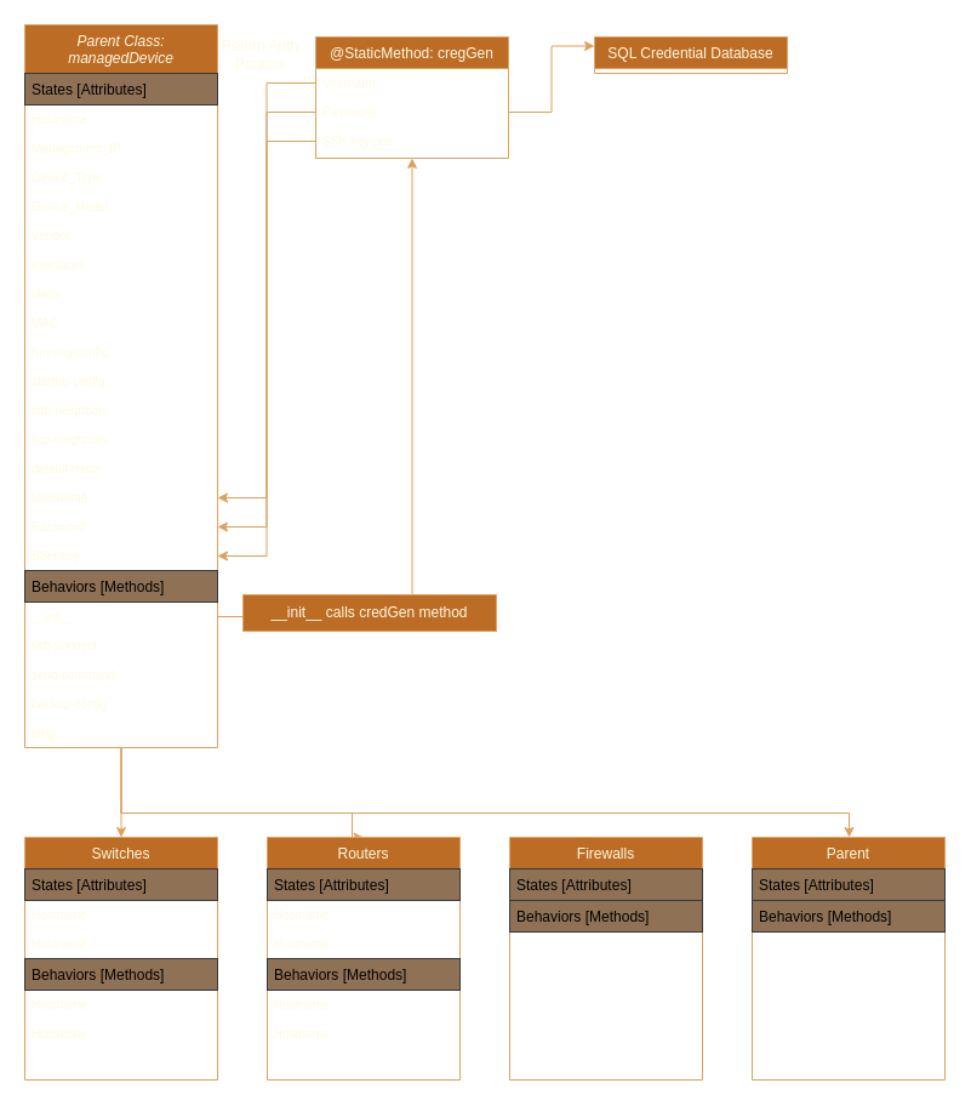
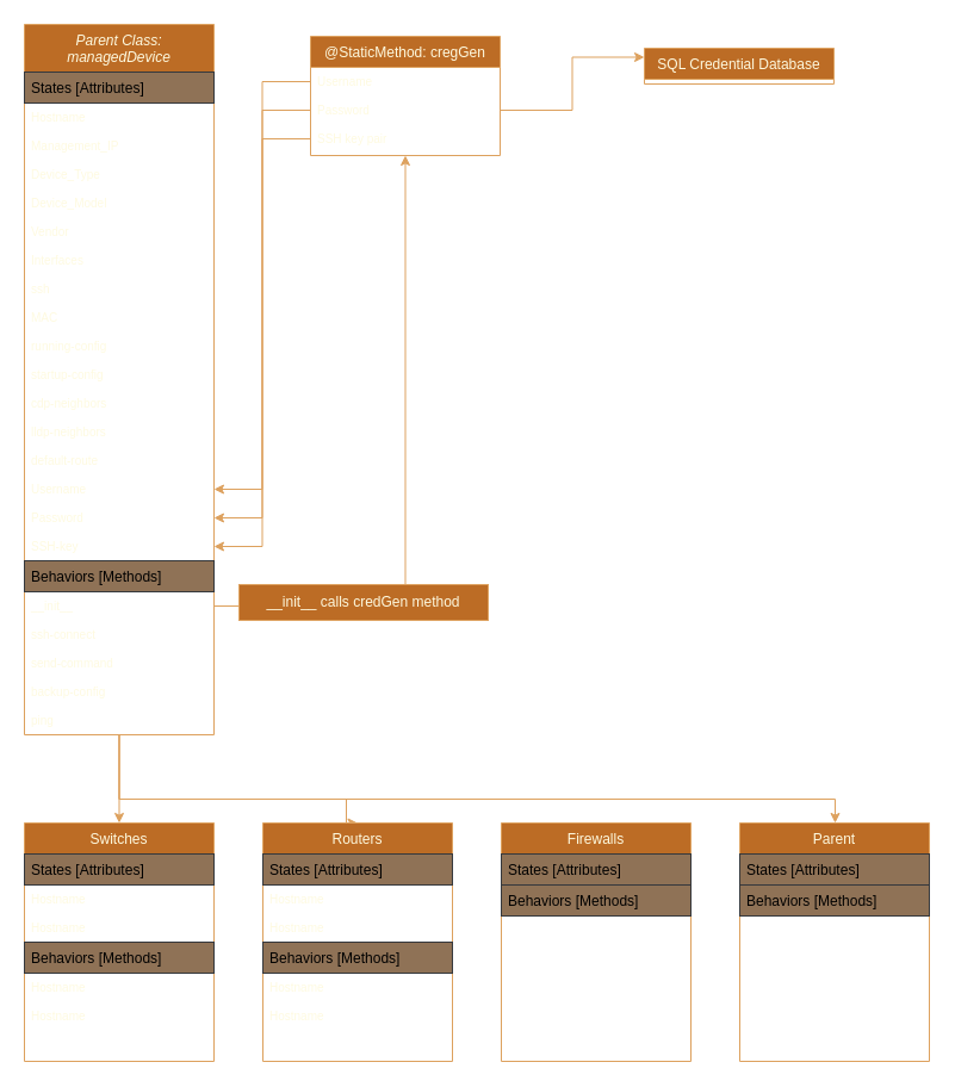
  <mxCell id="0" />
  <mxCell id="1" parent="0" />
  <mxCell id="2" style="edgeStyle=orthogonalEdgeStyle;rounded=0;orthogonalLoop=1;jettySize=auto;html=1;exitX=0.5;exitY=1;exitDx=0;exitDy=0;entryX=0.5;entryY=0;entryDx=0;entryDy=0;strokeColor=#DDA15E;fontColor=#FEFAE0;fillColor=#BC6C25;" parent="1" source="5" target="29" edge="1"><mxGeometry relative="1" as="geometry" /></mxCell>
  <mxCell id="3" style="edgeStyle=orthogonalEdgeStyle;rounded=0;orthogonalLoop=1;jettySize=auto;html=1;exitX=0.5;exitY=1;exitDx=0;exitDy=0;entryX=0.5;entryY=0;entryDx=0;entryDy=0;strokeColor=#DDA15E;fontColor=#FEFAE0;fillColor=#BC6C25;" parent="1" source="5" target="36" edge="1"><mxGeometry relative="1" as="geometry"><Array as="points"><mxPoint x="100" y="670" /><mxPoint x="290" y="670" /></Array></mxGeometry></mxCell>
  <mxCell id="4" style="edgeStyle=orthogonalEdgeStyle;rounded=0;orthogonalLoop=1;jettySize=auto;html=1;exitX=0.5;exitY=1;exitDx=0;exitDy=0;strokeColor=#DDA15E;fontColor=#FEFAE0;fillColor=#BC6C25;" parent="1" source="5" target="51" edge="1"><mxGeometry relative="1" as="geometry"><Array as="points"><mxPoint x="100" y="670" /><mxPoint x="700" y="670" /></Array></mxGeometry></mxCell>
  <mxCell id="5" value="Parent Class:&#10;managedDevice" style="swimlane;fontStyle=2;align=center;verticalAlign=top;childLayout=stackLayout;horizontal=1;startSize=40;horizontalStack=0;resizeParent=1;resizeLast=0;collapsible=1;marginBottom=0;rounded=0;shadow=0;strokeWidth=1;labelBackgroundColor=none;fillColor=#BC6C25;strokeColor=#DDA15E;fontColor=#FEFAE0;" parent="1" vertex="1"><mxGeometry y="20" width="159" height="596" as="geometry" x="20"><mxRectangle x="230" y="140" width="160" height="26" as="alternateBounds" /></mxGeometry></mxCell>
  <mxCell id="6" value="States [Attributes]" style="text;align=left;verticalAlign=top;spacingLeft=4;spacingRight=4;overflow=hidden;rotatable=0;points=[[0,0.5],[1,0.5]];portConstraint=eastwest;rounded=0;shadow=0;html=0;labelBackgroundColor=none;fillColor=#8F7256;strokeColor=#36393d;" parent="5" vertex="1"><mxGeometry y="40" width="159" height="26" as="geometry" /></mxCell>
  <mxCell id="7" value="Hostname" style="text;align=left;verticalAlign=top;spacingLeft=4;spacingRight=4;overflow=hidden;rotatable=0;points=[[0,0.5],[1,0.5]];portConstraint=eastwest;rounded=0;shadow=0;html=0;labelBackgroundColor=none;fontColor=#FEFAE0;fontSize=10;" parent="5" vertex="1"><mxGeometry y="66" width="159" height="24" as="geometry" /></mxCell>
  <mxCell id="8" value="Management_IP" style="text;align=left;verticalAlign=top;spacingLeft=4;spacingRight=4;overflow=hidden;rotatable=0;points=[[0,0.5],[1,0.5]];portConstraint=eastwest;rounded=0;shadow=0;html=0;labelBackgroundColor=none;fontColor=#FEFAE0;fontSize=10;" parent="5" vertex="1"><mxGeometry y="90" width="159" height="24" as="geometry" /></mxCell>
  <mxCell id="9" value="Device_Type" style="text;align=left;verticalAlign=top;spacingLeft=4;spacingRight=4;overflow=hidden;rotatable=0;points=[[0,0.5],[1,0.5]];portConstraint=eastwest;rounded=0;shadow=0;html=0;labelBackgroundColor=none;fontColor=#FEFAE0;fontSize=10;" parent="5" vertex="1"><mxGeometry y="114" width="159" height="24" as="geometry" /></mxCell>
  <mxCell id="10" value="Device_Model" style="text;align=left;verticalAlign=top;spacingLeft=4;spacingRight=4;overflow=hidden;rotatable=0;points=[[0,0.5],[1,0.5]];portConstraint=eastwest;rounded=0;shadow=0;html=0;labelBackgroundColor=none;fontColor=#FEFAE0;fontSize=10;" parent="5" vertex="1"><mxGeometry y="138" width="159" height="24" as="geometry" /></mxCell>
  <mxCell id="11" value="Vendor" style="text;align=left;verticalAlign=top;spacingLeft=4;spacingRight=4;overflow=hidden;rotatable=0;points=[[0,0.5],[1,0.5]];portConstraint=eastwest;rounded=0;shadow=0;html=0;labelBackgroundColor=none;fontColor=#FEFAE0;fontSize=10;" parent="5" vertex="1"><mxGeometry y="162" width="159" height="24" as="geometry" /></mxCell>
  <mxCell id="12" value="Interfaces" style="text;align=left;verticalAlign=top;spacingLeft=4;spacingRight=4;overflow=hidden;rotatable=0;points=[[0,0.5],[1,0.5]];portConstraint=eastwest;rounded=0;shadow=0;html=0;labelBackgroundColor=none;fontColor=#FEFAE0;fontSize=10;" parent="5" vertex="1"><mxGeometry y="186" width="159" height="24" as="geometry" /></mxCell>
- <mxCell id="13" value="vlans" style="text;align=left;verticalAlign=top;spacingLeft=4;spacingRight=4;overflow=hidden;rotatable=0;points=[[0,0.5],[1,0.5]];portConstraint=eastwest;rounded=0;shadow=0;html=0;labelBackgroundColor=none;fontColor=#FEFAE0;fontSize=10;" parent="5" vertex="1"><mxGeometry y="210" width="159" height="24" as="geometry" /></mxCell>
+ <mxCell id="13" value="ssh" style="text;align=left;verticalAlign=top;spacingLeft=4;spacingRight=4;overflow=hidden;rotatable=0;points=[[0,0.5],[1,0.5]];portConstraint=eastwest;rounded=0;shadow=0;html=0;labelBackgroundColor=none;fontColor=#FEFAE0;fontSize=10;" parent="5" vertex="1"><mxGeometry y="210" width="159" height="24" as="geometry" /></mxCell>
  <mxCell id="14" value="MAC" style="text;align=left;verticalAlign=top;spacingLeft=4;spacingRight=4;overflow=hidden;rotatable=0;points=[[0,0.5],[1,0.5]];portConstraint=eastwest;rounded=0;shadow=0;html=0;labelBackgroundColor=none;fontColor=#FEFAE0;fontSize=10;" parent="5" vertex="1"><mxGeometry y="234" width="159" height="24" as="geometry" /></mxCell>
  <mxCell id="15" value="running-config" style="text;align=left;verticalAlign=top;spacingLeft=4;spacingRight=4;overflow=hidden;rotatable=0;points=[[0,0.5],[1,0.5]];portConstraint=eastwest;rounded=0;shadow=0;html=0;labelBackgroundColor=none;fontColor=#FEFAE0;fontSize=10;" parent="5" vertex="1"><mxGeometry y="258" width="159" height="24" as="geometry" /></mxCell>
  <mxCell id="16" value="startup-config" style="text;align=left;verticalAlign=top;spacingLeft=4;spacingRight=4;overflow=hidden;rotatable=0;points=[[0,0.5],[1,0.5]];portConstraint=eastwest;rounded=0;shadow=0;html=0;labelBackgroundColor=none;fontColor=#FEFAE0;fontSize=10;" parent="5" vertex="1"><mxGeometry y="282" width="159" height="24" as="geometry" /></mxCell>
  <mxCell id="17" value="cdp-neighbors" style="text;align=left;verticalAlign=top;spacingLeft=4;spacingRight=4;overflow=hidden;rotatable=0;points=[[0,0.5],[1,0.5]];portConstraint=eastwest;rounded=0;shadow=0;html=0;labelBackgroundColor=none;fontColor=#FEFAE0;fontSize=10;" parent="5" vertex="1"><mxGeometry y="306" width="159" height="24" as="geometry" /></mxCell>
  <mxCell id="18" value="lldp-neighbors" style="text;align=left;verticalAlign=top;spacingLeft=4;spacingRight=4;overflow=hidden;rotatable=0;points=[[0,0.5],[1,0.5]];portConstraint=eastwest;rounded=0;shadow=0;html=0;labelBackgroundColor=none;fontColor=#FEFAE0;fontSize=10;" parent="5" vertex="1"><mxGeometry y="330" width="159" height="24" as="geometry" /></mxCell>
  <mxCell id="19" value="default-route" style="text;align=left;verticalAlign=top;spacingLeft=4;spacingRight=4;overflow=hidden;rotatable=0;points=[[0,0.5],[1,0.5]];portConstraint=eastwest;rounded=0;shadow=0;html=0;labelBackgroundColor=none;fontColor=#FEFAE0;fontSize=10;" parent="5" vertex="1"><mxGeometry y="354" width="159" height="24" as="geometry" /></mxCell>
  <mxCell id="20" value="Username   " style="text;align=left;verticalAlign=top;spacingLeft=4;spacingRight=4;overflow=hidden;rotatable=0;points=[[0,0.5],[1,0.5]];portConstraint=eastwest;rounded=0;shadow=0;html=0;labelBackgroundColor=none;fontColor=#FEFAE0;fontSize=10;" parent="5" vertex="1"><mxGeometry y="378" width="159" height="24" as="geometry" /></mxCell>
  <mxCell id="21" value="Password" style="text;align=left;verticalAlign=top;spacingLeft=4;spacingRight=4;overflow=hidden;rotatable=0;points=[[0,0.5],[1,0.5]];portConstraint=eastwest;rounded=0;shadow=0;html=0;labelBackgroundColor=none;fontColor=#FEFAE0;fontSize=10;" parent="5" vertex="1"><mxGeometry y="402" width="159" height="24" as="geometry" /></mxCell>
  <mxCell id="22" value="SSH-key" style="text;align=left;verticalAlign=top;spacingLeft=4;spacingRight=4;overflow=hidden;rotatable=0;points=[[0,0.5],[1,0.5]];portConstraint=eastwest;rounded=0;shadow=0;html=0;labelBackgroundColor=none;fontColor=#FEFAE0;fontSize=10;" parent="5" vertex="1"><mxGeometry y="426" width="159" height="24" as="geometry" /></mxCell>
  <mxCell id="23" value="Behaviors [Methods]" style="text;align=left;verticalAlign=top;spacingLeft=4;spacingRight=4;overflow=hidden;rotatable=0;points=[[0,0.5],[1,0.5]];portConstraint=eastwest;rounded=0;shadow=0;html=0;labelBackgroundColor=none;fillColor=#8F7256;strokeColor=#36393d;" parent="5" vertex="1"><mxGeometry y="450" width="159" height="26" as="geometry" /></mxCell>
  <mxCell id="24" value="__init__" style="text;align=left;verticalAlign=top;spacingLeft=4;spacingRight=4;overflow=hidden;rotatable=0;points=[[0,0.5],[1,0.5]];portConstraint=eastwest;labelBackgroundColor=none;fontColor=#FEFAE0;fontSize=10;" parent="5" vertex="1"><mxGeometry y="476" width="159" height="24" as="geometry" /></mxCell>
  <mxCell id="25" value="ssh-connect" style="text;align=left;verticalAlign=top;spacingLeft=4;spacingRight=4;overflow=hidden;rotatable=0;points=[[0,0.5],[1,0.5]];portConstraint=eastwest;labelBackgroundColor=none;fontColor=#FEFAE0;fontSize=10;" parent="5" vertex="1"><mxGeometry y="500" width="159" height="24" as="geometry" /></mxCell>
  <mxCell id="26" value="send-command" style="text;align=left;verticalAlign=top;spacingLeft=4;spacingRight=4;overflow=hidden;rotatable=0;points=[[0,0.5],[1,0.5]];portConstraint=eastwest;labelBackgroundColor=none;fontColor=#FEFAE0;fontSize=10;" parent="5" vertex="1"><mxGeometry y="524" width="159" height="24" as="geometry" /></mxCell>
  <mxCell id="27" value="backup-config" style="text;align=left;verticalAlign=top;spacingLeft=4;spacingRight=4;overflow=hidden;rotatable=0;points=[[0,0.5],[1,0.5]];portConstraint=eastwest;labelBackgroundColor=none;fontColor=#FEFAE0;fontSize=10;" parent="5" vertex="1"><mxGeometry y="548" width="159" height="24" as="geometry" /></mxCell>
  <mxCell id="28" value="ping" style="text;align=left;verticalAlign=top;spacingLeft=4;spacingRight=4;overflow=hidden;rotatable=0;points=[[0,0.5],[1,0.5]];portConstraint=eastwest;labelBackgroundColor=none;fontColor=#FEFAE0;fontSize=10;" parent="5" vertex="1"><mxGeometry y="572" width="159" height="24" as="geometry" /></mxCell>
  <mxCell id="29" value="Switches" style="swimlane;fontStyle=0;align=center;verticalAlign=top;childLayout=stackLayout;horizontal=1;startSize=26;horizontalStack=0;resizeParent=1;resizeLast=0;collapsible=1;marginBottom=0;rounded=0;shadow=0;strokeWidth=1;labelBackgroundColor=none;fillColor=#BC6C25;strokeColor=#DDA15E;fontColor=#FEFAE0;" parent="1" vertex="1"><mxGeometry y="690" width="159" height="200" as="geometry" x="20"><mxRectangle x="40" y="40" width="160" height="26" as="alternateBounds" /></mxGeometry></mxCell>
  <mxCell id="30" value="States [Attributes]" style="text;align=left;verticalAlign=top;spacingLeft=4;spacingRight=4;overflow=hidden;rotatable=0;points=[[0,0.5],[1,0.5]];portConstraint=eastwest;rounded=0;shadow=0;html=0;labelBackgroundColor=none;fillColor=#8F7256;strokeColor=#36393d;" parent="29" vertex="1"><mxGeometry y="26" width="159" height="26" as="geometry" /></mxCell>
  <mxCell id="31" value="Hostname" style="text;align=left;verticalAlign=top;spacingLeft=4;spacingRight=4;overflow=hidden;rotatable=0;points=[[0,0.5],[1,0.5]];portConstraint=eastwest;rounded=0;shadow=0;html=0;labelBackgroundColor=none;fontColor=#FEFAE0;fontSize=10;" parent="29" vertex="1"><mxGeometry y="52" width="159" height="24" as="geometry" /></mxCell>
  <mxCell id="32" value="Hostname" style="text;align=left;verticalAlign=top;spacingLeft=4;spacingRight=4;overflow=hidden;rotatable=0;points=[[0,0.5],[1,0.5]];portConstraint=eastwest;rounded=0;shadow=0;html=0;labelBackgroundColor=none;fontColor=#FEFAE0;fontSize=10;" parent="29" vertex="1"><mxGeometry y="76" width="159" height="24" as="geometry" /></mxCell>
  <mxCell id="33" value="Behaviors [Methods]" style="text;align=left;verticalAlign=top;spacingLeft=4;spacingRight=4;overflow=hidden;rotatable=0;points=[[0,0.5],[1,0.5]];portConstraint=eastwest;rounded=0;shadow=0;html=0;labelBackgroundColor=none;fillColor=#8F7256;strokeColor=#36393d;" parent="29" vertex="1"><mxGeometry y="100" width="159" height="26" as="geometry" /></mxCell>
  <mxCell id="34" value="Hostname" style="text;align=left;verticalAlign=top;spacingLeft=4;spacingRight=4;overflow=hidden;rotatable=0;points=[[0,0.5],[1,0.5]];portConstraint=eastwest;rounded=0;shadow=0;html=0;labelBackgroundColor=none;fontColor=#FEFAE0;fontSize=10;" parent="29" vertex="1"><mxGeometry y="126" width="159" height="24" as="geometry" /></mxCell>
  <mxCell id="35" value="Hostname" style="text;align=left;verticalAlign=top;spacingLeft=4;spacingRight=4;overflow=hidden;rotatable=0;points=[[0,0.5],[1,0.5]];portConstraint=eastwest;rounded=0;shadow=0;html=0;labelBackgroundColor=none;fontColor=#FEFAE0;fontSize=10;" parent="29" vertex="1"><mxGeometry y="150" width="159" height="24" as="geometry" /></mxCell>
  <mxCell id="36" value="Routers" style="swimlane;fontStyle=0;align=center;verticalAlign=top;childLayout=stackLayout;horizontal=1;startSize=26;horizontalStack=0;resizeParent=1;resizeLast=0;collapsible=1;marginBottom=0;rounded=0;shadow=0;strokeWidth=1;labelBackgroundColor=none;fillColor=#BC6C25;strokeColor=#DDA15E;fontColor=#FEFAE0;" parent="1" vertex="1"><mxGeometry x="220" y="690" width="159" height="200" as="geometry"><mxRectangle x="340" y="380" width="170" height="26" as="alternateBounds" /></mxGeometry></mxCell>
  <mxCell id="37" value="States [Attributes]" style="text;align=left;verticalAlign=top;spacingLeft=4;spacingRight=4;overflow=hidden;rotatable=0;points=[[0,0.5],[1,0.5]];portConstraint=eastwest;rounded=0;shadow=0;html=0;labelBackgroundColor=none;fillColor=#8F7256;strokeColor=#36393d;" parent="36" vertex="1"><mxGeometry y="26" width="159" height="26" as="geometry" /></mxCell>
  <mxCell id="38" value="Hostname" style="text;align=left;verticalAlign=top;spacingLeft=4;spacingRight=4;overflow=hidden;rotatable=0;points=[[0,0.5],[1,0.5]];portConstraint=eastwest;rounded=0;shadow=0;html=0;labelBackgroundColor=none;fontColor=#FEFAE0;fontSize=10;" parent="36" vertex="1"><mxGeometry y="52" width="159" height="24" as="geometry" /></mxCell>
  <mxCell id="39" value="Hostname" style="text;align=left;verticalAlign=top;spacingLeft=4;spacingRight=4;overflow=hidden;rotatable=0;points=[[0,0.5],[1,0.5]];portConstraint=eastwest;rounded=0;shadow=0;html=0;labelBackgroundColor=none;fontColor=#FEFAE0;fontSize=10;" parent="36" vertex="1"><mxGeometry y="76" width="159" height="24" as="geometry" /></mxCell>
  <mxCell id="40" value="Behaviors [Methods]" style="text;align=left;verticalAlign=top;spacingLeft=4;spacingRight=4;overflow=hidden;rotatable=0;points=[[0,0.5],[1,0.5]];portConstraint=eastwest;rounded=0;shadow=0;html=0;labelBackgroundColor=none;fillColor=#8F7256;strokeColor=#36393d;" parent="36" vertex="1"><mxGeometry y="100" width="159" height="26" as="geometry" /></mxCell>
  <mxCell id="41" value="Hostname" style="text;align=left;verticalAlign=top;spacingLeft=4;spacingRight=4;overflow=hidden;rotatable=0;points=[[0,0.5],[1,0.5]];portConstraint=eastwest;rounded=0;shadow=0;html=0;labelBackgroundColor=none;fontColor=#FEFAE0;fontSize=10;" parent="36" vertex="1"><mxGeometry y="126" width="159" height="24" as="geometry" /></mxCell>
  <mxCell id="42" value="Hostname" style="text;align=left;verticalAlign=top;spacingLeft=4;spacingRight=4;overflow=hidden;rotatable=0;points=[[0,0.5],[1,0.5]];portConstraint=eastwest;rounded=0;shadow=0;html=0;labelBackgroundColor=none;fontColor=#FEFAE0;fontSize=10;" parent="36" vertex="1"><mxGeometry y="150" width="159" height="24" as="geometry" /></mxCell>
  <mxCell id="43" value="@StaticMethod: cregGen" style="swimlane;fontStyle=0;align=center;verticalAlign=top;childLayout=stackLayout;horizontal=1;startSize=26;horizontalStack=0;resizeParent=1;resizeLast=0;collapsible=1;marginBottom=0;rounded=0;shadow=0;strokeWidth=1;labelBackgroundColor=none;fillColor=#BC6C25;strokeColor=#DDA15E;fontColor=#FEFAE0;" parent="1" vertex="1"><mxGeometry x="260" y="30" width="159" height="100" as="geometry"><mxRectangle x="550" y="140" width="160" height="26" as="alternateBounds" /></mxGeometry></mxCell>
  <mxCell id="44" style="edgeStyle=orthogonalEdgeStyle;rounded=0;orthogonalLoop=1;jettySize=auto;html=1;exitX=0;exitY=0.5;exitDx=0;exitDy=0;strokeColor=#DDA15E;fontColor=#FEFAE0;fillColor=#BC6C25;" parent="43" edge="1"><mxGeometry relative="1" as="geometry"><mxPoint x="-0.034" y="91.31" as="targetPoint" /><mxPoint x="-2.274e-13" y="91" as="sourcePoint" /></mxGeometry></mxCell>
  <mxCell id="45" value="Username" style="text;align=left;verticalAlign=top;spacingLeft=4;spacingRight=4;overflow=hidden;rotatable=0;points=[[0,0.5],[1,0.5]];portConstraint=eastwest;rounded=0;shadow=0;html=0;labelBackgroundColor=none;fontColor=#FEFAE0;fontSize=10;" parent="43" vertex="1"><mxGeometry y="26" width="159" height="24" as="geometry" /></mxCell>
  <mxCell id="46" value="Password" style="text;align=left;verticalAlign=top;spacingLeft=4;spacingRight=4;overflow=hidden;rotatable=0;points=[[0,0.5],[1,0.5]];portConstraint=eastwest;rounded=0;shadow=0;html=0;labelBackgroundColor=none;fontColor=#FEFAE0;fontSize=10;" parent="43" vertex="1"><mxGeometry y="50" width="159" height="24" as="geometry" /></mxCell>
  <mxCell id="47" value="SSH key pair" style="text;align=left;verticalAlign=top;spacingLeft=4;spacingRight=4;overflow=hidden;rotatable=0;points=[[0,0.5],[1,0.5]];portConstraint=eastwest;rounded=0;shadow=0;html=0;labelBackgroundColor=none;fontColor=#FEFAE0;fontSize=10;" parent="43" vertex="1"><mxGeometry y="74" width="159" height="24" as="geometry" /></mxCell>
  <mxCell id="48" value="Firewalls&#10;" style="swimlane;fontStyle=0;align=center;verticalAlign=top;childLayout=stackLayout;horizontal=1;startSize=26;horizontalStack=0;resizeParent=1;resizeLast=0;collapsible=1;marginBottom=0;rounded=0;shadow=0;strokeWidth=1;labelBackgroundColor=none;fillColor=#BC6C25;strokeColor=#DDA15E;fontColor=#FEFAE0;" parent="1" vertex="1"><mxGeometry x="420" y="690" width="159" height="200" as="geometry"><mxRectangle x="340" y="380" width="170" height="26" as="alternateBounds" /></mxGeometry></mxCell>
  <mxCell id="49" value="States [Attributes]" style="text;align=left;verticalAlign=top;spacingLeft=4;spacingRight=4;overflow=hidden;rotatable=0;points=[[0,0.5],[1,0.5]];portConstraint=eastwest;rounded=0;shadow=0;html=0;labelBackgroundColor=none;fillColor=#8F7256;strokeColor=#36393d;" parent="48" vertex="1"><mxGeometry y="26" width="159" height="26" as="geometry" /></mxCell>
  <mxCell id="50" value="Behaviors [Methods]" style="text;align=left;verticalAlign=top;spacingLeft=4;spacingRight=4;overflow=hidden;rotatable=0;points=[[0,0.5],[1,0.5]];portConstraint=eastwest;rounded=0;shadow=0;html=0;labelBackgroundColor=none;fillColor=#8F7256;strokeColor=#36393d;" parent="48" vertex="1"><mxGeometry y="52" width="159" height="26" as="geometry" /></mxCell>
  <mxCell id="51" value="Parent" style="swimlane;fontStyle=0;align=center;verticalAlign=top;childLayout=stackLayout;horizontal=1;startSize=26;horizontalStack=0;resizeParent=1;resizeLast=0;collapsible=1;marginBottom=0;rounded=0;shadow=0;strokeWidth=1;labelBackgroundColor=none;fillColor=#BC6C25;strokeColor=#DDA15E;fontColor=#FEFAE0;" parent="1" vertex="1"><mxGeometry x="620" y="690" width="159" height="200" as="geometry"><mxRectangle x="340" y="380" width="170" height="26" as="alternateBounds" /></mxGeometry></mxCell>
  <mxCell id="52" value="States [Attributes]" style="text;align=left;verticalAlign=top;spacingLeft=4;spacingRight=4;overflow=hidden;rotatable=0;points=[[0,0.5],[1,0.5]];portConstraint=eastwest;rounded=0;shadow=0;html=0;labelBackgroundColor=none;fillColor=#8F7256;strokeColor=#36393d;" parent="51" vertex="1"><mxGeometry y="26" width="159" height="26" as="geometry" /></mxCell>
  <mxCell id="53" value="Behaviors [Methods]" style="text;align=left;verticalAlign=top;spacingLeft=4;spacingRight=4;overflow=hidden;rotatable=0;points=[[0,0.5],[1,0.5]];portConstraint=eastwest;rounded=0;shadow=0;html=0;labelBackgroundColor=none;fillColor=#8F7256;strokeColor=#36393d;" parent="51" vertex="1"><mxGeometry y="52" width="159" height="26" as="geometry" /></mxCell>
  <mxCell id="54" style="edgeStyle=orthogonalEdgeStyle;rounded=0;orthogonalLoop=1;jettySize=auto;html=1;exitX=0;exitY=0.5;exitDx=0;exitDy=0;strokeColor=#DDA15E;fontColor=#FEFAE0;fillColor=#BC6C25;" parent="1" source="45" target="20" edge="1"><mxGeometry relative="1" as="geometry" /></mxCell>
- <mxCell id="55" value="SQL Credential Database" style="swimlane;fontStyle=0;align=center;verticalAlign=top;childLayout=stackLayout;horizontal=1;startSize=26;horizontalStack=0;resizeParent=1;resizeLast=0;collapsible=1;marginBottom=0;rounded=0;shadow=0;strokeWidth=1;labelBackgroundColor=none;fillColor=#BC6C25;strokeColor=#DDA15E;fontColor=#FEFAE0;" parent="1" vertex="1"><mxGeometry x="490" y="30" width="159" height="30" as="geometry"><mxRectangle x="40" y="40" width="160" height="26" as="alternateBounds" /></mxGeometry></mxCell>
- <mxCell id="56" value="Return Auth Params" style="text;html=1;strokeColor=none;fillColor=none;align=center;verticalAlign=middle;whiteSpace=wrap;rounded=0;fontColor=#FEFAE0;" parent="1" vertex="1"><mxGeometry x="180" y="30" width="69" height="30" as="geometry" /></mxCell>
+ <mxCell id="55" value="SQL Credential Database" style="swimlane;fontStyle=0;align=center;verticalAlign=top;childLayout=stackLayout;horizontal=1;startSize=26;horizontalStack=0;resizeParent=1;resizeLast=0;collapsible=1;marginBottom=0;rounded=0;shadow=0;strokeWidth=1;labelBackgroundColor=none;fillColor=#BC6C25;strokeColor=#DDA15E;fontColor=#FEFAE0;" parent="1" vertex="1"><mxGeometry x="540" y="40" width="159" height="30" as="geometry"><mxRectangle x="40" y="40" width="160" height="26" as="alternateBounds" /></mxGeometry></mxCell>
  <mxCell id="57" style="edgeStyle=orthogonalEdgeStyle;rounded=0;orthogonalLoop=1;jettySize=auto;html=1;strokeColor=#DDA15E;fontColor=#FEFAE0;fillColor=#BC6C25;" parent="1" source="46" target="21" edge="1"><mxGeometry relative="1" as="geometry" /></mxCell>
  <mxCell id="58" style="edgeStyle=orthogonalEdgeStyle;rounded=0;orthogonalLoop=1;jettySize=auto;html=1;entryX=1;entryY=0.5;entryDx=0;entryDy=0;strokeColor=#DDA15E;fontColor=#FEFAE0;fillColor=#BC6C25;" parent="1" source="47" target="22" edge="1"><mxGeometry relative="1" as="geometry" /></mxCell>
  <mxCell id="59" style="edgeStyle=orthogonalEdgeStyle;rounded=0;orthogonalLoop=1;jettySize=auto;html=1;exitX=1;exitY=0.5;exitDx=0;exitDy=0;entryX=0.5;entryY=1;entryDx=0;entryDy=0;strokeColor=#DDA15E;fontColor=#FEFAE0;fillColor=#BC6C25;" parent="1" source="24" target="43" edge="1"><mxGeometry relative="1" as="geometry" /></mxCell>
  <mxCell id="60" value="" style="rounded=0;whiteSpace=wrap;html=1;strokeColor=#DDA15E;fontColor=#FEFAE0;fillColor=#BC6C25;" parent="1" vertex="1"><mxGeometry x="200" y="490" width="209" height="30" as="geometry" /></mxCell>
  <mxCell id="61" value="__init__ calls credGen method" style="text;html=1;strokeColor=none;fillColor=none;align=center;verticalAlign=middle;whiteSpace=wrap;rounded=0;fontColor=#FEFAE0;" parent="1" vertex="1"><mxGeometry x="195" y="490" width="219" height="30" as="geometry" /></mxCell>
  <mxCell id="62" style="edgeStyle=orthogonalEdgeStyle;rounded=0;orthogonalLoop=1;jettySize=auto;html=1;exitX=1;exitY=0.5;exitDx=0;exitDy=0;strokeColor=#DDA15E;fontColor=#FEFAE0;fillColor=#BC6C25;entryX=0;entryY=0.25;entryDx=0;entryDy=0;" parent="1" source="46" edge="1" target="55"><mxGeometry relative="1" as="geometry"><mxPoint x="540" y="91.8" as="targetPoint" /></mxGeometry></mxCell>
